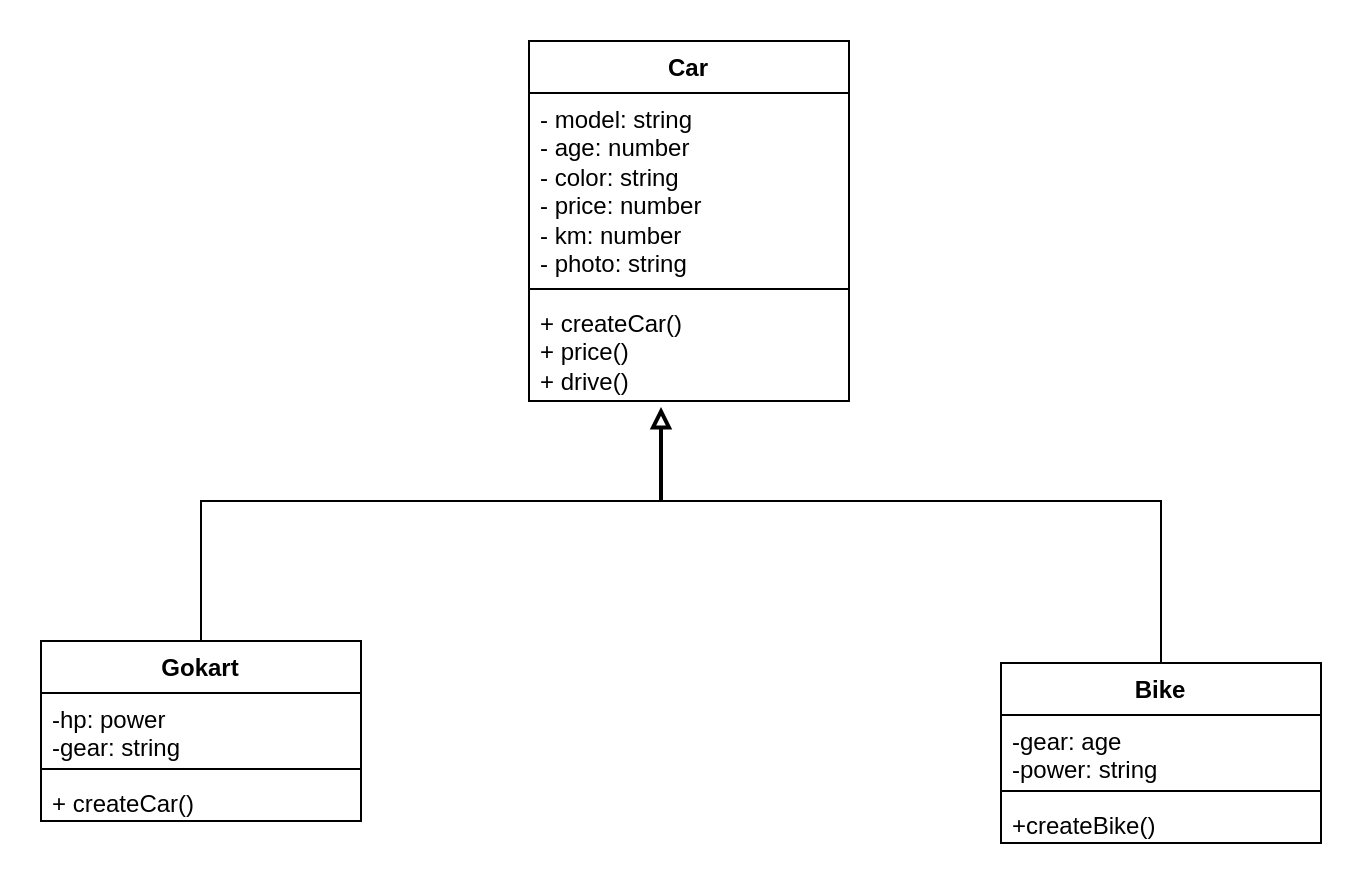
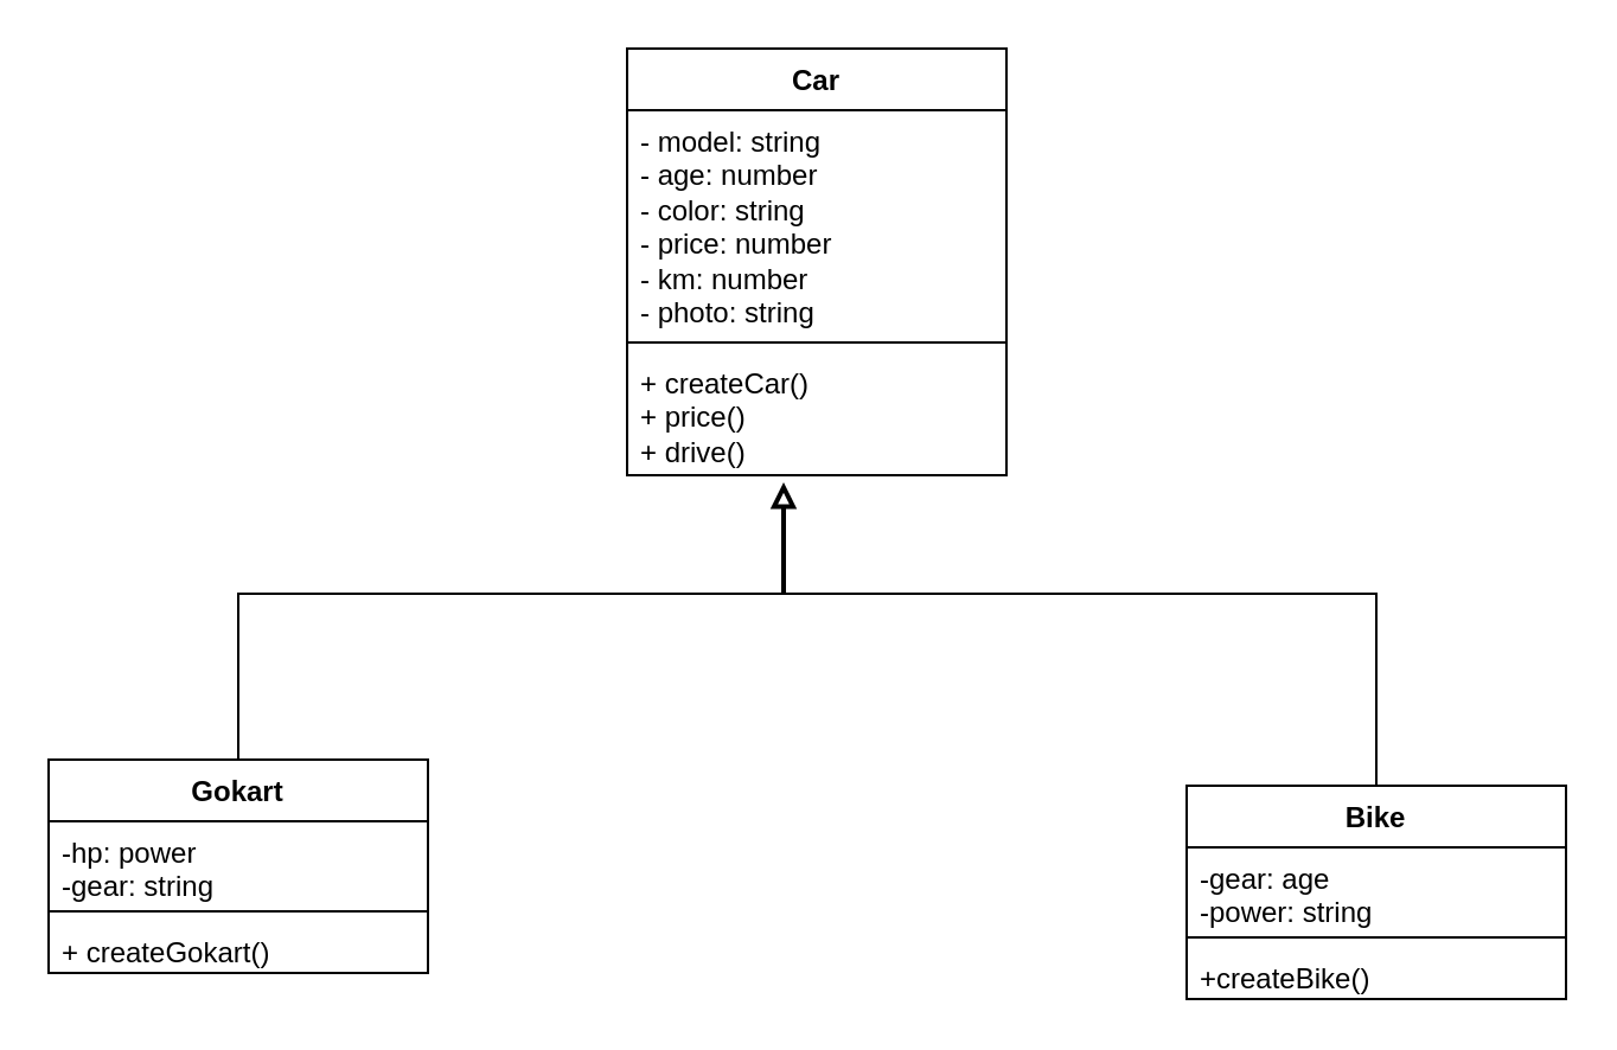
  <mxCell id="0" />
  <mxCell id="1" parent="0" />
  <mxCell id="2" value="Car" style="swimlane;fontStyle=1;align=center;verticalAlign=top;childLayout=stackLayout;horizontal=1;startSize=26;horizontalStack=0;resizeParent=1;resizeParentMax=0;resizeLast=0;collapsible=1;marginBottom=0;whiteSpace=wrap;html=1;" vertex="1" parent="1"><mxGeometry x="264" y="20" width="160" height="180" as="geometry" /></mxCell>
  <mxCell id="3" value="- model: string&lt;br&gt;- age: number&lt;br&gt;- color: string&lt;br&gt;- price: number&lt;br&gt;- km: number&lt;br&gt;- photo: string" style="text;strokeColor=none;fillColor=none;align=left;verticalAlign=top;spacingLeft=4;spacingRight=4;overflow=hidden;rotatable=0;points=[[0,0.5],[1,0.5]];portConstraint=eastwest;whiteSpace=wrap;html=1;" vertex="1" parent="2"><mxGeometry y="26" width="160" height="94" as="geometry" /></mxCell>
  <mxCell id="4" value="" style="line;strokeWidth=1;fillColor=none;align=left;verticalAlign=middle;spacingTop=-1;spacingLeft=3;spacingRight=3;rotatable=0;labelPosition=right;points=[];portConstraint=eastwest;strokeColor=inherit;" vertex="1" parent="2"><mxGeometry y="120" width="160" height="8" as="geometry" /></mxCell>
  <mxCell id="5" value="+ createCar()&lt;br&gt;+ price()&lt;br&gt;+ drive()&lt;br&gt;" style="text;strokeColor=none;fillColor=none;align=left;verticalAlign=top;spacingLeft=4;spacingRight=4;overflow=hidden;rotatable=0;points=[[0,0.5],[1,0.5]];portConstraint=eastwest;whiteSpace=wrap;html=1;" vertex="1" parent="2"><mxGeometry y="128" width="160" height="52" as="geometry" /></mxCell>
  <mxCell id="6" value="Gokart" style="swimlane;fontStyle=1;align=center;verticalAlign=top;childLayout=stackLayout;horizontal=1;startSize=26;horizontalStack=0;resizeParent=1;resizeParentMax=0;resizeLast=0;collapsible=1;marginBottom=0;whiteSpace=wrap;html=1;" vertex="1" parent="1"><mxGeometry x="20" y="320" width="160" height="90" as="geometry" /></mxCell>
  <mxCell id="7" value="-hp: power&lt;br&gt;-gear: string" style="text;strokeColor=none;fillColor=none;align=left;verticalAlign=top;spacingLeft=4;spacingRight=4;overflow=hidden;rotatable=0;points=[[0,0.5],[1,0.5]];portConstraint=eastwest;whiteSpace=wrap;html=1;" vertex="1" parent="6"><mxGeometry y="26" width="160" height="34" as="geometry" /></mxCell>
  <mxCell id="8" value="" style="line;strokeWidth=1;fillColor=none;align=left;verticalAlign=middle;spacingTop=-1;spacingLeft=3;spacingRight=3;rotatable=0;labelPosition=right;points=[];portConstraint=eastwest;strokeColor=inherit;" vertex="1" parent="6"><mxGeometry y="60" width="160" height="8" as="geometry" /></mxCell>
- <mxCell id="9" value="+ createCar()" style="text;strokeColor=none;fillColor=none;align=left;verticalAlign=top;spacingLeft=4;spacingRight=4;overflow=hidden;rotatable=0;points=[[0,0.5],[1,0.5]];portConstraint=eastwest;whiteSpace=wrap;html=1;" vertex="1" parent="6"><mxGeometry y="68" width="160" height="22" as="geometry" /></mxCell>
+ <mxCell id="9" value="+ createGokart()" style="text;strokeColor=none;fillColor=none;align=left;verticalAlign=top;spacingLeft=4;spacingRight=4;overflow=hidden;rotatable=0;points=[[0,0.5],[1,0.5]];portConstraint=eastwest;whiteSpace=wrap;html=1;" vertex="1" parent="6"><mxGeometry y="68" width="160" height="22" as="geometry" /></mxCell>
  <mxCell id="10" value="Bike" style="swimlane;fontStyle=1;align=center;verticalAlign=top;childLayout=stackLayout;horizontal=1;startSize=26;horizontalStack=0;resizeParent=1;resizeParentMax=0;resizeLast=0;collapsible=1;marginBottom=0;whiteSpace=wrap;html=1;" vertex="1" parent="1"><mxGeometry x="500" y="331" width="160" height="90" as="geometry" /></mxCell>
  <mxCell id="11" value="-gear: age&lt;br&gt;-power: string" style="text;strokeColor=none;fillColor=none;align=left;verticalAlign=top;spacingLeft=4;spacingRight=4;overflow=hidden;rotatable=0;points=[[0,0.5],[1,0.5]];portConstraint=eastwest;whiteSpace=wrap;html=1;" vertex="1" parent="10"><mxGeometry y="26" width="160" height="34" as="geometry" /></mxCell>
  <mxCell id="12" value="" style="line;strokeWidth=1;fillColor=none;align=left;verticalAlign=middle;spacingTop=-1;spacingLeft=3;spacingRight=3;rotatable=0;labelPosition=right;points=[];portConstraint=eastwest;strokeColor=inherit;" vertex="1" parent="10"><mxGeometry y="60" width="160" height="8" as="geometry" /></mxCell>
  <mxCell id="13" value="+createBike()" style="text;strokeColor=none;fillColor=none;align=left;verticalAlign=top;spacingLeft=4;spacingRight=4;overflow=hidden;rotatable=0;points=[[0,0.5],[1,0.5]];portConstraint=eastwest;whiteSpace=wrap;html=1;" vertex="1" parent="10"><mxGeometry y="68" width="160" height="22" as="geometry" /></mxCell>
  <mxCell id="14" value="" style="endArrow=none;html=1;rounded=0;endFill=0;exitX=0.5;exitY=0;exitDx=0;exitDy=0;" edge="1" parent="1" source="6"><mxGeometry width="50" height="50" relative="1" as="geometry"><mxPoint x="320" y="410" as="sourcePoint" /><mxPoint x="330" y="250" as="targetPoint" /><Array as="points"><mxPoint x="100" y="250" /></Array></mxGeometry></mxCell>
  <mxCell id="15" value="" style="endArrow=none;html=1;rounded=0;exitX=0.5;exitY=0;exitDx=0;exitDy=0;endFill=0;" edge="1" parent="1" source="10"><mxGeometry width="50" height="50" relative="1" as="geometry"><mxPoint x="320" y="410" as="sourcePoint" /><mxPoint x="330" y="250" as="targetPoint" /><Array as="points"><mxPoint x="580" y="250" /></Array></mxGeometry></mxCell>
  <mxCell id="16" value="" style="endArrow=block;html=1;rounded=0;endFill=0;strokeWidth=2;" edge="1" parent="1"><mxGeometry width="50" height="50" relative="1" as="geometry"><mxPoint x="330" y="250" as="sourcePoint" /><mxPoint x="330" y="203" as="targetPoint" /></mxGeometry></mxCell>
